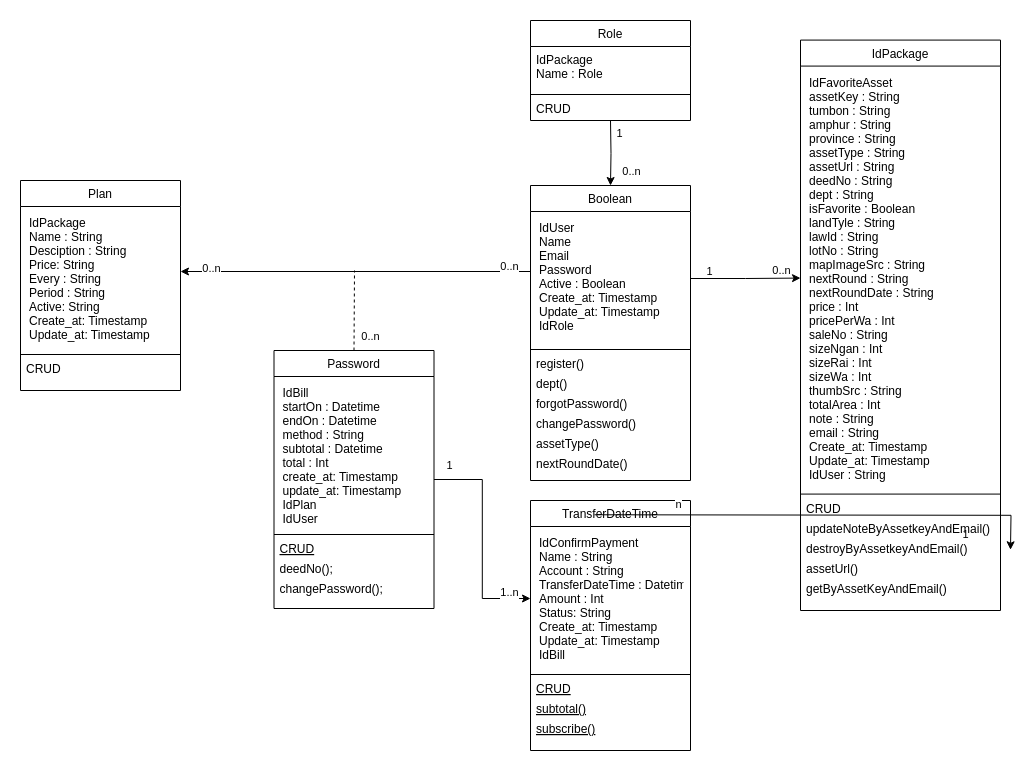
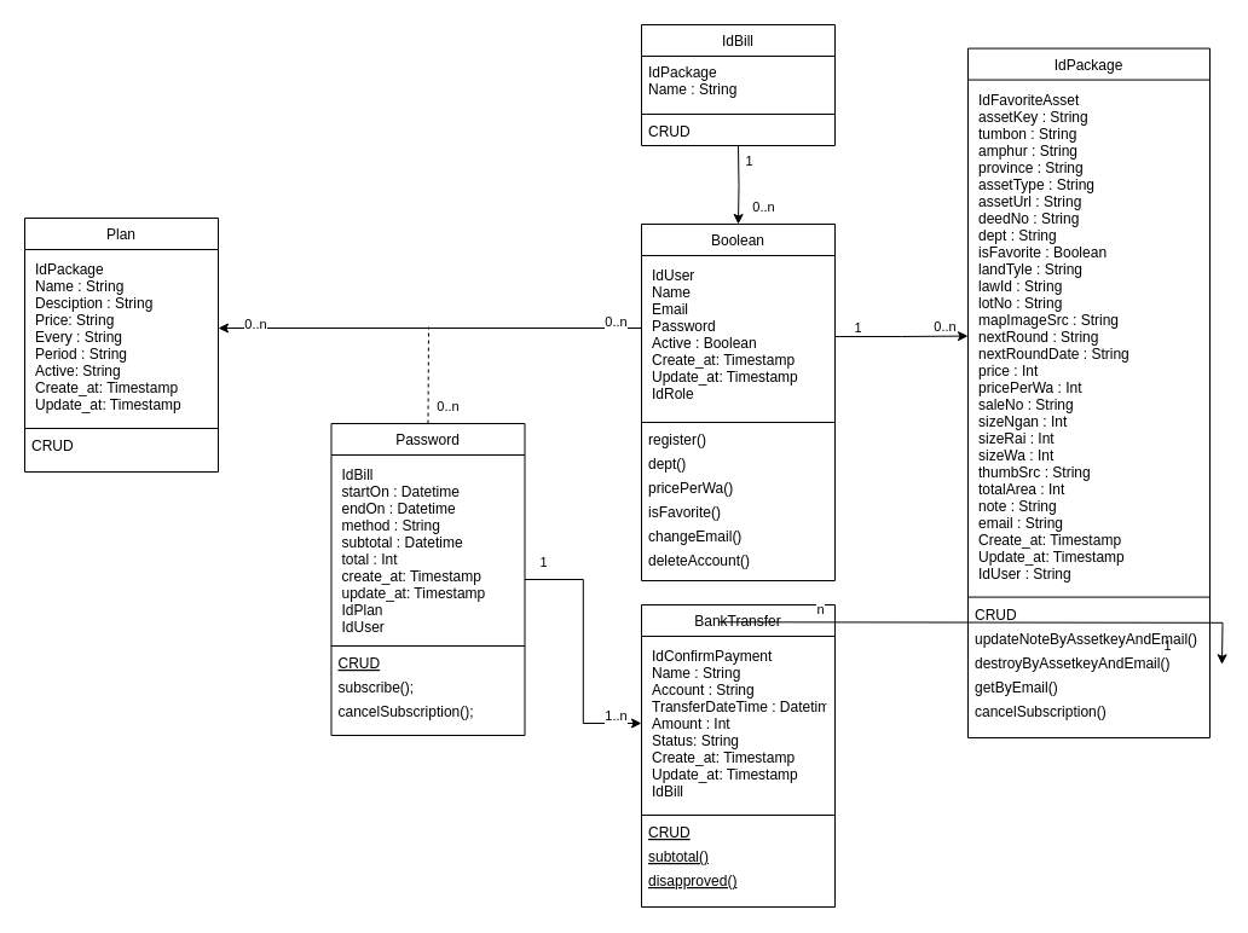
  <mxCell id="0" />
  <mxCell id="1" parent="0" />
  <mxCell id="2" value="Boolean" style="swimlane;fontStyle=0;align=center;verticalAlign=top;childLayout=stackLayout;horizontal=1;startSize=26;horizontalStack=0;resizeParent=1;resizeLast=0;collapsible=1;marginBottom=0;rounded=0;shadow=0;strokeWidth=1;" parent="1" vertex="1"><mxGeometry x="530" y="185" width="160" height="295" as="geometry"><mxRectangle x="230" y="140" width="160" height="26" as="alternateBounds" /></mxGeometry></mxCell>
  <mxCell id="3" value="IdUser&#10;Name&#10;Email&#10;Password&#10;Active : Boolean&#10;Create_at: Timestamp&#10;Update_at: Timestamp&#10;IdRole" style="text;align=left;verticalAlign=top;spacingLeft=4;spacingRight=4;overflow=hidden;rotatable=0;points=[[0,0.5],[1,0.5]];portConstraint=eastwest;spacingTop=0;fontSize=12;spacingBottom=0;spacing=5;" parent="2" vertex="1"><mxGeometry y="26" width="160" height="134" as="geometry" /></mxCell>
  <mxCell id="4" value="" style="line;html=1;strokeWidth=1;align=left;verticalAlign=middle;spacingTop=-1;spacingLeft=3;spacingRight=3;rotatable=0;labelPosition=right;points=[];portConstraint=eastwest;" parent="2" vertex="1"><mxGeometry y="160" width="160" height="8" as="geometry" /></mxCell>
  <mxCell id="5" value="register()" style="text;align=left;verticalAlign=bottom;spacingLeft=4;spacingRight=4;overflow=hidden;rotatable=0;points=[[0,0.5],[1,0.5]];portConstraint=eastwest;" parent="2" vertex="1"><mxGeometry y="168" width="160" height="20" as="geometry" /></mxCell>
  <mxCell id="6" value="dept()" style="text;align=left;verticalAlign=bottom;spacingLeft=4;spacingRight=4;overflow=hidden;rotatable=0;points=[[0,0.5],[1,0.5]];portConstraint=eastwest;" vertex="1" parent="2"><mxGeometry y="188" width="160" height="20" as="geometry" /></mxCell>
- <mxCell id="7" value="forgotPassword()" style="text;align=left;verticalAlign=bottom;spacingLeft=4;spacingRight=4;overflow=hidden;rotatable=0;points=[[0,0.5],[1,0.5]];portConstraint=eastwest;" vertex="1" parent="2"><mxGeometry y="208" width="160" height="20" as="geometry" /></mxCell>
- <mxCell id="8" value="changePassword()" style="text;align=left;verticalAlign=bottom;spacingLeft=4;spacingRight=4;overflow=hidden;rotatable=0;points=[[0,0.5],[1,0.5]];portConstraint=eastwest;" vertex="1" parent="2"><mxGeometry y="228" width="160" height="20" as="geometry" /></mxCell>
- <mxCell id="9" value="assetType()" style="text;align=left;verticalAlign=bottom;spacingLeft=4;spacingRight=4;overflow=hidden;rotatable=0;points=[[0,0.5],[1,0.5]];portConstraint=eastwest;" vertex="1" parent="2"><mxGeometry y="248" width="160" height="20" as="geometry" /></mxCell>
- <mxCell id="10" value="nextRoundDate()" style="text;align=left;verticalAlign=bottom;spacingLeft=4;spacingRight=4;overflow=hidden;rotatable=0;points=[[0,0.5],[1,0.5]];portConstraint=eastwest;" vertex="1" parent="2"><mxGeometry y="268" width="160" height="20" as="geometry" /></mxCell>
- <mxCell id="11" value="TransferDateTime" style="swimlane;fontStyle=0;align=center;verticalAlign=top;childLayout=stackLayout;horizontal=1;startSize=26;horizontalStack=0;resizeParent=1;resizeLast=0;collapsible=1;marginBottom=0;rounded=0;shadow=0;strokeWidth=1;" parent="1" vertex="1"><mxGeometry x="530" y="500" width="160" height="250" as="geometry"><mxRectangle x="340" y="380" width="170" height="26" as="alternateBounds" /></mxGeometry></mxCell>
+ <mxCell id="7" value="pricePerWa()" style="text;align=left;verticalAlign=bottom;spacingLeft=4;spacingRight=4;overflow=hidden;rotatable=0;points=[[0,0.5],[1,0.5]];portConstraint=eastwest;" vertex="1" parent="2"><mxGeometry y="208" width="160" height="20" as="geometry" /></mxCell>
+ <mxCell id="8" value="isFavorite()" style="text;align=left;verticalAlign=bottom;spacingLeft=4;spacingRight=4;overflow=hidden;rotatable=0;points=[[0,0.5],[1,0.5]];portConstraint=eastwest;" vertex="1" parent="2"><mxGeometry y="228" width="160" height="20" as="geometry" /></mxCell>
+ <mxCell id="9" value="changeEmail()" style="text;align=left;verticalAlign=bottom;spacingLeft=4;spacingRight=4;overflow=hidden;rotatable=0;points=[[0,0.5],[1,0.5]];portConstraint=eastwest;" vertex="1" parent="2"><mxGeometry y="248" width="160" height="20" as="geometry" /></mxCell>
+ <mxCell id="10" value="deleteAccount()" style="text;align=left;verticalAlign=bottom;spacingLeft=4;spacingRight=4;overflow=hidden;rotatable=0;points=[[0,0.5],[1,0.5]];portConstraint=eastwest;" vertex="1" parent="2"><mxGeometry y="268" width="160" height="20" as="geometry" /></mxCell>
+ <mxCell id="11" value="BankTransfer" style="swimlane;fontStyle=0;align=center;verticalAlign=top;childLayout=stackLayout;horizontal=1;startSize=26;horizontalStack=0;resizeParent=1;resizeLast=0;collapsible=1;marginBottom=0;rounded=0;shadow=0;strokeWidth=1;" parent="1" vertex="1"><mxGeometry x="530" y="500" width="160" height="250" as="geometry"><mxRectangle x="340" y="380" width="170" height="26" as="alternateBounds" /></mxGeometry></mxCell>
  <mxCell id="12" value="IdConfirmPayment&#10;Name : String&#10;Account : String&#10;TransferDateTime : Datetime&#10;Amount : Int&#10;Status: String&#10;Create_at: Timestamp&#10;Update_at: Timestamp&#10;IdBill" style="text;align=left;verticalAlign=top;spacingLeft=4;spacingRight=4;overflow=hidden;rotatable=0;points=[[0,0.5],[1,0.5]];portConstraint=eastwest;spacingTop=0;fontSize=12;spacingBottom=0;spacing=5;" parent="11" vertex="1"><mxGeometry y="26" width="160" height="144" as="geometry" /></mxCell>
  <mxCell id="13" value="" style="line;html=1;strokeWidth=1;align=left;verticalAlign=middle;spacingTop=-1;spacingLeft=3;spacingRight=3;rotatable=0;labelPosition=right;points=[];portConstraint=eastwest;" parent="11" vertex="1"><mxGeometry y="170" width="160" height="8" as="geometry" /></mxCell>
  <mxCell id="14" value="CRUD" style="text;align=left;verticalAlign=bottom;spacingLeft=4;spacingRight=4;overflow=hidden;rotatable=0;points=[[0,0.5],[1,0.5]];portConstraint=eastwest;fontStyle=4" vertex="1" parent="11"><mxGeometry y="178" width="160" height="20" as="geometry" /></mxCell>
  <mxCell id="15" value="subtotal()" style="text;align=left;verticalAlign=bottom;spacingLeft=4;spacingRight=4;overflow=hidden;rotatable=0;points=[[0,0.5],[1,0.5]];portConstraint=eastwest;fontStyle=4" vertex="1" parent="11"><mxGeometry y="198" width="160" height="20" as="geometry" /></mxCell>
- <mxCell id="16" value="subscribe()" style="text;align=left;verticalAlign=bottom;spacingLeft=4;spacingRight=4;overflow=hidden;rotatable=0;points=[[0,0.5],[1,0.5]];portConstraint=eastwest;fontStyle=4" vertex="1" parent="11"><mxGeometry y="218" width="160" height="20" as="geometry" /></mxCell>
+ <mxCell id="16" value="disapproved()" style="text;align=left;verticalAlign=bottom;spacingLeft=4;spacingRight=4;overflow=hidden;rotatable=0;points=[[0,0.5],[1,0.5]];portConstraint=eastwest;fontStyle=4" vertex="1" parent="11"><mxGeometry y="218" width="160" height="20" as="geometry" /></mxCell>
  <mxCell id="17" style="edgeStyle=orthogonalEdgeStyle;rounded=0;orthogonalLoop=1;jettySize=auto;html=1;entryX=0;entryY=0.5;entryDx=0;entryDy=0;" edge="1" parent="1" source="20" target="12"><mxGeometry relative="1" as="geometry" /></mxCell>
  <mxCell id="18" value="1..n" style="edgeLabel;html=1;align=center;verticalAlign=middle;resizable=0;points=[];" vertex="1" connectable="0" parent="17"><mxGeometry x="0.801" y="1" relative="1" as="geometry"><mxPoint y="-6" as="offset" /></mxGeometry></mxCell>
  <mxCell id="19" value="1" style="edgeLabel;html=1;align=center;verticalAlign=middle;resizable=0;points=[];" vertex="1" connectable="0" parent="17"><mxGeometry x="-0.865" relative="1" as="geometry"><mxPoint y="-15" as="offset" /></mxGeometry></mxCell>
  <mxCell id="20" value="Password" style="swimlane;fontStyle=0;align=center;verticalAlign=top;childLayout=stackLayout;horizontal=1;startSize=26;horizontalStack=0;resizeParent=1;resizeLast=0;collapsible=1;marginBottom=0;rounded=0;shadow=0;strokeWidth=1;" parent="1" vertex="1"><mxGeometry x="273.5" y="350" width="160" height="258" as="geometry"><mxRectangle x="550" y="140" width="160" height="26" as="alternateBounds" /></mxGeometry></mxCell>
  <mxCell id="21" value="IdBill&#10;startOn : Datetime&#10;endOn : Datetime&#10;method : String&#10;subtotal : Datetime&#10;total : Int&#10;create_at: Timestamp&#10;update_at: Timestamp&#10;IdPlan&#10;IdUser" style="text;align=left;verticalAlign=top;spacingLeft=4;spacingRight=4;overflow=hidden;rotatable=0;points=[[0,0.5],[1,0.5]];portConstraint=eastwest;spacingTop=0;fontSize=12;spacingBottom=0;spacing=5;" parent="20" vertex="1"><mxGeometry y="26" width="160" height="154" as="geometry" /></mxCell>
  <mxCell id="22" value="" style="line;html=1;strokeWidth=1;align=left;verticalAlign=middle;spacingTop=-1;spacingLeft=3;spacingRight=3;rotatable=0;labelPosition=right;points=[];portConstraint=eastwest;" parent="20" vertex="1"><mxGeometry y="180" width="160" height="8" as="geometry" /></mxCell>
  <mxCell id="23" value="CRUD" style="text;align=left;verticalAlign=bottom;spacingLeft=4;spacingRight=4;overflow=hidden;rotatable=0;points=[[0,0.5],[1,0.5]];portConstraint=eastwest;fontStyle=4" vertex="1" parent="20"><mxGeometry y="188" width="160" height="20" as="geometry" /></mxCell>
- <mxCell id="24" value="deedNo();" style="text;align=left;verticalAlign=bottom;spacingLeft=4;spacingRight=4;overflow=hidden;rotatable=0;points=[[0,0.5],[1,0.5]];portConstraint=eastwest;" vertex="1" parent="20"><mxGeometry y="208" width="160" height="20" as="geometry" /></mxCell>
- <mxCell id="25" value="changePassword();" style="text;align=left;verticalAlign=bottom;spacingLeft=4;spacingRight=4;overflow=hidden;rotatable=0;points=[[0,0.5],[1,0.5]];portConstraint=eastwest;" vertex="1" parent="20"><mxGeometry y="228" width="160" height="20" as="geometry" /></mxCell>
+ <mxCell id="24" value="subscribe();" style="text;align=left;verticalAlign=bottom;spacingLeft=4;spacingRight=4;overflow=hidden;rotatable=0;points=[[0,0.5],[1,0.5]];portConstraint=eastwest;" vertex="1" parent="20"><mxGeometry y="208" width="160" height="20" as="geometry" /></mxCell>
+ <mxCell id="25" value="cancelSubscription();" style="text;align=left;verticalAlign=bottom;spacingLeft=4;spacingRight=4;overflow=hidden;rotatable=0;points=[[0,0.5],[1,0.5]];portConstraint=eastwest;" vertex="1" parent="20"><mxGeometry y="228" width="160" height="20" as="geometry" /></mxCell>
  <mxCell id="26" value="" style="endArrow=classic;html=1;rounded=0;exitX=0.25;exitY=1;exitDx=0;exitDy=0;entryX=0.5;entryY=0;entryDx=0;entryDy=0;edgeStyle=orthogonalEdgeStyle;" edge="1" parent="1"><mxGeometry width="50" height="50" relative="1" as="geometry"><mxPoint x="594" y="514.28" as="sourcePoint" /><mxPoint x="1010" y="549.28" as="targetPoint" /></mxGeometry></mxCell>
  <mxCell id="27" value="n" style="edgeLabel;html=1;align=center;verticalAlign=middle;resizable=0;points=[];" vertex="1" connectable="0" parent="26"><mxGeometry x="-0.675" y="-1" relative="1" as="geometry"><mxPoint x="11" y="-12" as="offset" /></mxGeometry></mxCell>
  <mxCell id="28" value="1" style="edgeLabel;html=1;align=center;verticalAlign=middle;resizable=0;points=[];" vertex="1" connectable="0" parent="26"><mxGeometry x="0.6" y="1" relative="1" as="geometry"><mxPoint x="9" y="20" as="offset" /></mxGeometry></mxCell>
  <mxCell id="29" style="edgeStyle=orthogonalEdgeStyle;rounded=0;orthogonalLoop=1;jettySize=auto;html=1;entryX=0.5;entryY=0;entryDx=0;entryDy=0;" edge="1" parent="1" target="2"><mxGeometry relative="1" as="geometry"><mxPoint x="610" y="120" as="sourcePoint" /></mxGeometry></mxCell>
  <mxCell id="30" value="1" style="edgeLabel;html=1;align=center;verticalAlign=middle;resizable=0;points=[];" vertex="1" connectable="0" parent="29"><mxGeometry x="-0.643" y="-1" relative="1" as="geometry"><mxPoint x="9" as="offset" /></mxGeometry></mxCell>
  <mxCell id="31" value="0..n" style="edgeLabel;html=1;align=center;verticalAlign=middle;resizable=0;points=[];" vertex="1" connectable="0" parent="29"><mxGeometry x="0.61" y="1" relative="1" as="geometry"><mxPoint x="19" y="-2" as="offset" /></mxGeometry></mxCell>
  <mxCell id="32" value="IdPackage" style="swimlane;fontStyle=0;align=center;verticalAlign=top;childLayout=stackLayout;horizontal=1;startSize=26;horizontalStack=0;resizeParent=1;resizeLast=0;collapsible=1;marginBottom=0;rounded=0;shadow=0;strokeWidth=1;" vertex="1" parent="1"><mxGeometry x="800" y="39.59" width="200" height="570.41" as="geometry"><mxRectangle x="550" y="140" width="160" height="26" as="alternateBounds" /></mxGeometry></mxCell>
  <mxCell id="33" value="IdFavoriteAsset&#10;assetKey : String&#10;tumbon : String&#10;amphur : String&#10;province : String&#10;assetType : String&#10;assetUrl : String&#10;deedNo : String&#10;dept : String&#10;isFavorite : Boolean&#10;landTyle : String&#10;lawId : String&#10;lotNo : String&#10;mapImageSrc : String&#10;nextRound : String&#10;nextRoundDate : String&#10;price : Int&#10;pricePerWa : Int&#10;saleNo : String&#10;sizeNgan : Int&#10;sizeRai : Int&#10;sizeWa : Int&#10;thumbSrc : String&#10;totalArea : Int&#10;note : String&#10;email : String&#10;Create_at: Timestamp&#10;Update_at: Timestamp&#10;IdUser : String&#10;&#10;" style="text;align=left;verticalAlign=top;spacingLeft=4;spacingRight=4;overflow=hidden;rotatable=0;points=[[0,0.5],[1,0.5]];portConstraint=eastwest;fontFamily=Helvetica;spacingTop=0;fontSize=12;spacingBottom=0;spacing=5;" vertex="1" parent="32"><mxGeometry y="26" width="200" height="424" as="geometry" /></mxCell>
  <mxCell id="34" value="" style="line;html=1;strokeWidth=1;align=left;verticalAlign=middle;spacingTop=-1;spacingLeft=3;spacingRight=3;rotatable=0;labelPosition=right;points=[];portConstraint=eastwest;" vertex="1" parent="32"><mxGeometry y="450" width="200" height="8" as="geometry" /></mxCell>
  <mxCell id="35" value="CRUD" style="text;align=left;verticalAlign=bottom;spacingLeft=4;spacingRight=4;overflow=hidden;rotatable=0;points=[[0,0.5],[1,0.5]];portConstraint=eastwest;spacing=2;" vertex="1" parent="32"><mxGeometry y="458" width="200" height="20" as="geometry" /></mxCell>
  <mxCell id="36" value="updateNoteByAssetkeyAndEmail()" style="text;align=left;verticalAlign=bottom;spacingLeft=4;spacingRight=4;overflow=hidden;rotatable=0;points=[[0,0.5],[1,0.5]];portConstraint=eastwest;spacing=2;" vertex="1" parent="32"><mxGeometry y="478" width="200" height="20" as="geometry" /></mxCell>
  <mxCell id="37" value="destroyByAssetkeyAndEmail()" style="text;align=left;verticalAlign=bottom;spacingLeft=4;spacingRight=4;overflow=hidden;rotatable=0;points=[[0,0.5],[1,0.5]];portConstraint=eastwest;spacing=2;" vertex="1" parent="32"><mxGeometry y="498" width="200" height="20" as="geometry" /></mxCell>
- <mxCell id="38" value="assetUrl()" style="text;align=left;verticalAlign=bottom;spacingLeft=4;spacingRight=4;overflow=hidden;rotatable=0;points=[[0,0.5],[1,0.5]];portConstraint=eastwest;spacing=2;" vertex="1" parent="32"><mxGeometry y="518" width="200" height="20" as="geometry" /></mxCell>
- <mxCell id="39" value="getByAssetKeyAndEmail()" style="text;align=left;verticalAlign=bottom;spacingLeft=4;spacingRight=4;overflow=hidden;rotatable=0;points=[[0,0.5],[1,0.5]];portConstraint=eastwest;spacing=2;" vertex="1" parent="32"><mxGeometry y="538" width="200" height="20" as="geometry" /></mxCell>
+ <mxCell id="38" value="getByEmail()" style="text;align=left;verticalAlign=bottom;spacingLeft=4;spacingRight=4;overflow=hidden;rotatable=0;points=[[0,0.5],[1,0.5]];portConstraint=eastwest;spacing=2;" vertex="1" parent="32"><mxGeometry y="518" width="200" height="20" as="geometry" /></mxCell>
+ <mxCell id="39" value="cancelSubscription()" style="text;align=left;verticalAlign=bottom;spacingLeft=4;spacingRight=4;overflow=hidden;rotatable=0;points=[[0,0.5],[1,0.5]];portConstraint=eastwest;spacing=2;" vertex="1" parent="32"><mxGeometry y="538" width="200" height="20" as="geometry" /></mxCell>
  <mxCell id="40" style="edgeStyle=orthogonalEdgeStyle;rounded=0;orthogonalLoop=1;jettySize=auto;html=1;entryX=1;entryY=0.5;entryDx=0;entryDy=0;" edge="1" parent="1"><mxGeometry relative="1" as="geometry"><mxPoint x="530" y="271" as="sourcePoint" /><mxPoint x="180" y="271" as="targetPoint" /></mxGeometry></mxCell>
  <mxCell id="41" value="0..n" style="edgeLabel;html=1;align=center;verticalAlign=middle;resizable=0;points=[];" vertex="1" connectable="0" parent="40"><mxGeometry x="0.827" y="-2" relative="1" as="geometry"><mxPoint y="-2" as="offset" /></mxGeometry></mxCell>
  <mxCell id="42" value="0..n" style="edgeLabel;html=1;align=center;verticalAlign=middle;resizable=0;points=[];" vertex="1" connectable="0" parent="40"><mxGeometry x="-0.875" y="1" relative="1" as="geometry"><mxPoint y="-7" as="offset" /></mxGeometry></mxCell>
  <mxCell id="43" value="Plan" style="swimlane;fontStyle=0;align=center;verticalAlign=top;childLayout=stackLayout;horizontal=1;startSize=26;horizontalStack=0;resizeParent=1;resizeLast=0;collapsible=1;marginBottom=0;rounded=0;shadow=0;strokeWidth=1;" vertex="1" parent="1"><mxGeometry x="20" y="180" width="160" height="210" as="geometry"><mxRectangle x="130" y="380" width="160" height="26" as="alternateBounds" /></mxGeometry></mxCell>
  <mxCell id="44" value="IdPackage&#10;Name : String&#10;Desciption : String&#10;Price: String&#10;Every : String&#10;Period : String&#10;Active: String&#10;Create_at: Timestamp&#10;Update_at: Timestamp" style="text;align=left;verticalAlign=top;spacingLeft=4;spacingRight=4;overflow=hidden;rotatable=0;points=[[0,0.5],[1,0.5]];portConstraint=eastwest;spacingTop=0;fontSize=12;spacingBottom=0;spacing=5;" vertex="1" parent="43"><mxGeometry y="26" width="160" height="144" as="geometry" /></mxCell>
  <mxCell id="45" value="" style="line;html=1;strokeWidth=1;align=left;verticalAlign=middle;spacingTop=-1;spacingLeft=3;spacingRight=3;rotatable=0;labelPosition=right;points=[];portConstraint=eastwest;" vertex="1" parent="43"><mxGeometry y="170" width="160" height="8" as="geometry" /></mxCell>
  <mxCell id="46" value="CRUD" style="text;align=left;verticalAlign=bottom;spacingLeft=4;spacingRight=4;overflow=hidden;rotatable=0;points=[[0,0.5],[1,0.5]];portConstraint=eastwest;" vertex="1" parent="43"><mxGeometry y="178" width="160" height="20" as="geometry" /></mxCell>
  <mxCell id="47" value="" style="endArrow=none;dashed=1;html=1;rounded=0;exitX=0.5;exitY=0;exitDx=0;exitDy=0;" edge="1" parent="1" source="20"><mxGeometry width="50" height="50" relative="1" as="geometry"><mxPoint x="430" y="330" as="sourcePoint" /><mxPoint x="354" y="270" as="targetPoint" /></mxGeometry></mxCell>
  <mxCell id="48" value="0..n" style="edgeLabel;html=1;align=center;verticalAlign=middle;resizable=0;points=[];" vertex="1" connectable="0" parent="47"><mxGeometry x="-0.646" y="-1" relative="1" as="geometry"><mxPoint x="15" y="-1" as="offset" /></mxGeometry></mxCell>
  <mxCell id="49" style="edgeStyle=orthogonalEdgeStyle;rounded=0;orthogonalLoop=1;jettySize=auto;html=1;entryX=0;entryY=0.5;entryDx=0;entryDy=0;" edge="1" parent="1" source="3" target="33"><mxGeometry relative="1" as="geometry" /></mxCell>
  <mxCell id="50" value="0..n" style="edgeLabel;html=1;align=center;verticalAlign=middle;resizable=0;points=[];fontFamily=Helvetica;" vertex="1" connectable="0" parent="49"><mxGeometry x="0.297" y="-1" relative="1" as="geometry"><mxPoint x="19" y="-9" as="offset" /></mxGeometry></mxCell>
  <mxCell id="51" value="1" style="edgeLabel;html=1;align=center;verticalAlign=middle;resizable=0;points=[];fontFamily=Helvetica;" vertex="1" connectable="0" parent="49"><mxGeometry x="-0.671" y="1" relative="1" as="geometry"><mxPoint y="-7" as="offset" /></mxGeometry></mxCell>
- <mxCell id="52" value="Role" style="swimlane;fontStyle=0;align=center;verticalAlign=top;childLayout=stackLayout;horizontal=1;startSize=26;horizontalStack=0;resizeParent=1;resizeLast=0;collapsible=1;marginBottom=0;rounded=0;shadow=0;strokeWidth=1;" vertex="1" parent="1"><mxGeometry x="530" y="20" width="160" height="100" as="geometry"><mxRectangle x="130" y="380" width="160" height="26" as="alternateBounds" /></mxGeometry></mxCell>
- <mxCell id="53" value="IdPackage&#10;Name : Role" style="text;align=left;verticalAlign=top;spacingLeft=4;spacingRight=4;overflow=hidden;rotatable=0;points=[[0,0.5],[1,0.5]];portConstraint=eastwest;" vertex="1" parent="52"><mxGeometry y="26" width="160" height="44" as="geometry" /></mxCell>
+ <mxCell id="52" value="IdBill" style="swimlane;fontStyle=0;align=center;verticalAlign=top;childLayout=stackLayout;horizontal=1;startSize=26;horizontalStack=0;resizeParent=1;resizeLast=0;collapsible=1;marginBottom=0;rounded=0;shadow=0;strokeWidth=1;" vertex="1" parent="1"><mxGeometry x="530" y="20" width="160" height="100" as="geometry"><mxRectangle x="130" y="380" width="160" height="26" as="alternateBounds" /></mxGeometry></mxCell>
+ <mxCell id="53" value="IdPackage&#10;Name : String" style="text;align=left;verticalAlign=top;spacingLeft=4;spacingRight=4;overflow=hidden;rotatable=0;points=[[0,0.5],[1,0.5]];portConstraint=eastwest;" vertex="1" parent="52"><mxGeometry y="26" width="160" height="44" as="geometry" /></mxCell>
  <mxCell id="54" value="" style="line;html=1;strokeWidth=1;align=left;verticalAlign=middle;spacingTop=-1;spacingLeft=3;spacingRight=3;rotatable=0;labelPosition=right;points=[];portConstraint=eastwest;" vertex="1" parent="52"><mxGeometry y="70" width="160" height="8" as="geometry" /></mxCell>
  <mxCell id="55" value="CRUD" style="text;align=left;verticalAlign=bottom;spacingLeft=4;spacingRight=4;overflow=hidden;rotatable=0;points=[[0,0.5],[1,0.5]];portConstraint=eastwest;" vertex="1" parent="52"><mxGeometry y="78" width="160" height="20" as="geometry" /></mxCell>
